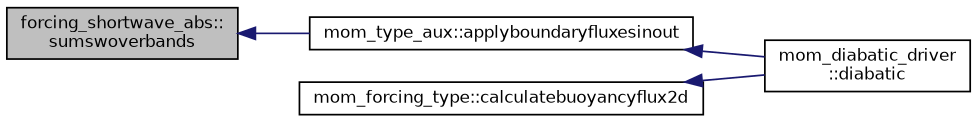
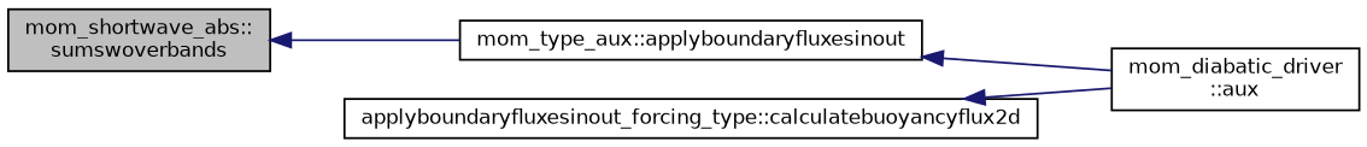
  digraph {
    rankdir=LR
    node [color=black fillcolor=white fontname=Helvetica fontsize=10 shape=record style=filled]
    edge [color=midnightblue dir=back fontname=Helvetica fontsize=10 labelfontname=Helvetica labelfontsize=10 style=solid]
-   n1 [fillcolor=grey75 fontcolor=black height=0.2 label="forcing_shortwave_abs::\lsumswoverbands" width=0.4]
+   n1 [fillcolor=grey75 fontcolor=black height=0.2 label="mom_shortwave_abs::\lsumswoverbands" width=0.4]
    n2 [height=0.2 label="mom_type_aux::applyboundaryfluxesinout" width=0.4]
-   n3 [height=0.2 label="mom_diabatic_driver\l::diabatic" width=0.4]
-   n4 [height=0.2 label="mom_forcing_type::calculatebuoyancyflux2d" width=0.4]
+   n3 [height=0.2 label="mom_diabatic_driver\l::aux" width=0.4]
+   n4 [height=0.2 label="applyboundaryfluxesinout_forcing_type::calculatebuoyancyflux2d" width=0.4]
    n1 -> n2
    n2 -> n3
    n4 -> n3
  }
